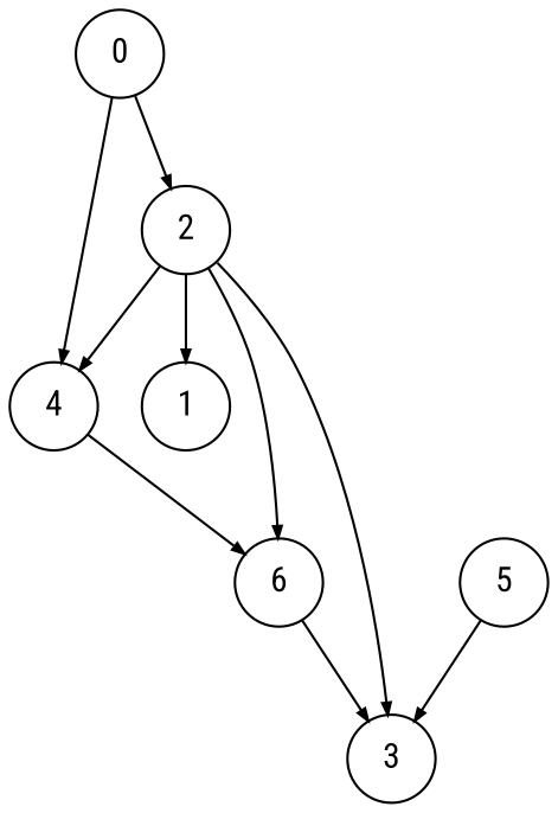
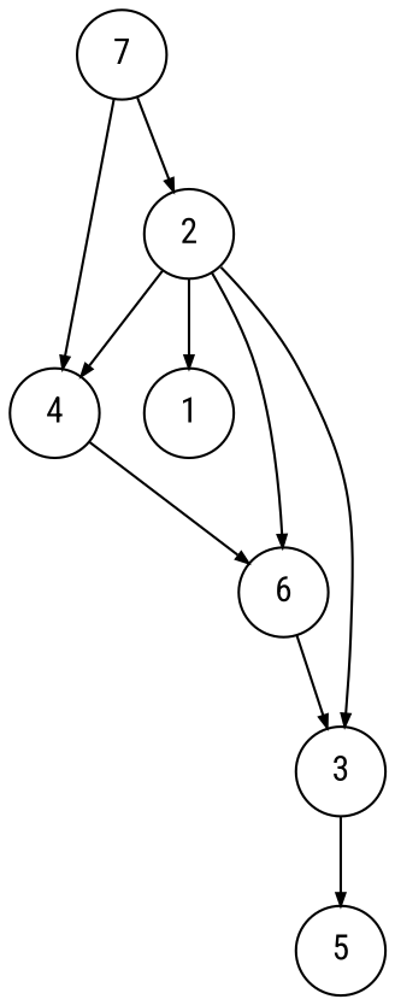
  digraph {
    fontname="Roboto Condensed"
    node [fontname="Roboto Condensed" shape=circle]
    edge [arrowsize=0.5 fontname="Roboto Condensed"]
-   n1 [label=0]
+   n1 [label=7]
    n2 [label=2]
    n3 [label=4]
    n4 [label=1]
    n5 [label=3]
    n6 [label=6]
    n7 [label=5]
    n1 -> n2
    n1 -> n3
    n2 -> n3
    n2 -> n4
    n2 -> n5
    n2 -> n6
    n3 -> n6
-   n7 -> n5
+   n5 -> n7
    n6 -> n5
  }
